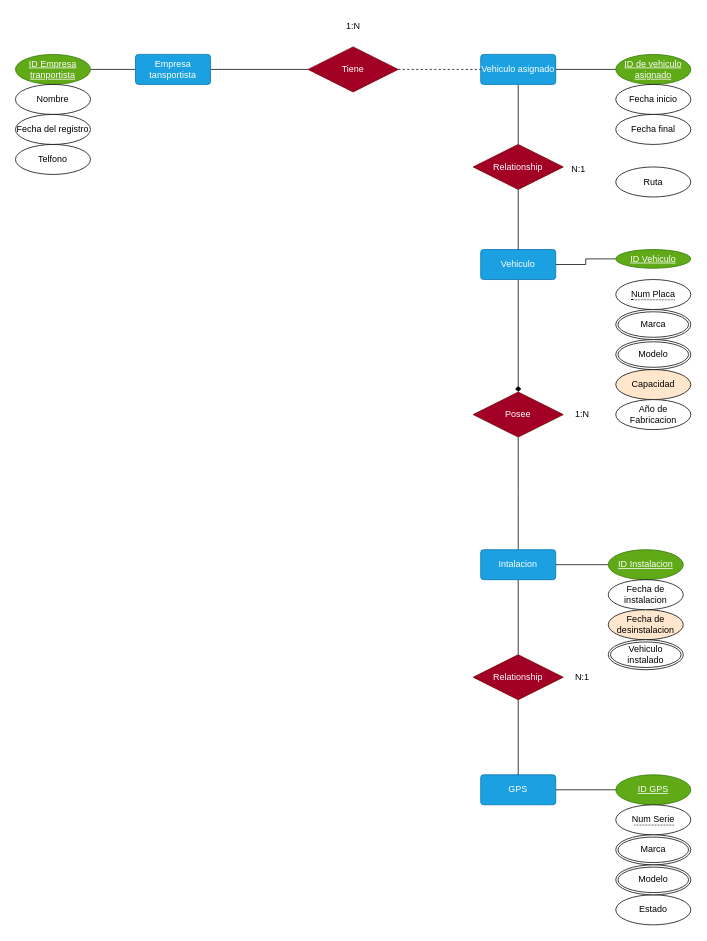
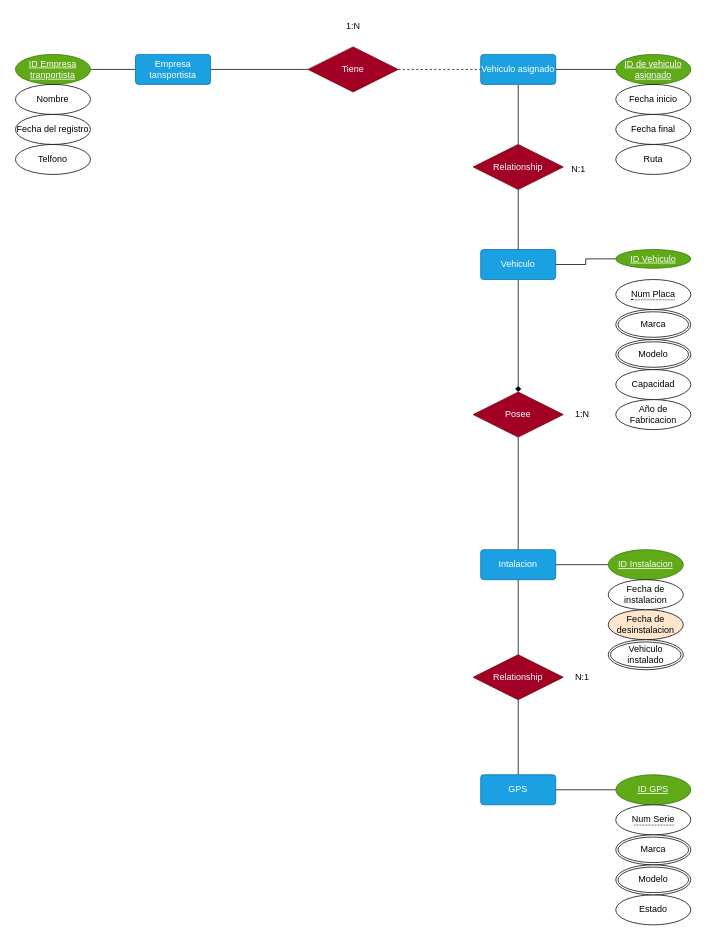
  <mxCell id="0" />
  <mxCell id="1" parent="0" />
  <mxCell id="2" style="edgeStyle=orthogonalEdgeStyle;rounded=0;orthogonalLoop=1;jettySize=auto;html=1;entryX=1;entryY=0.5;entryDx=0;entryDy=0;endArrow=none;startFill=0;" edge="1" parent="1" source="3" target="26"><mxGeometry relative="1" as="geometry" /></mxCell>
  <mxCell id="3" value="&lt;u&gt;ID de vehiculo asignado&lt;/u&gt;" style="ellipse;whiteSpace=wrap;html=1;align=center;fillColor=#60a917;fontColor=#ffffff;strokeColor=#2D7600;" vertex="1" parent="1"><mxGeometry x="820" y="72" width="100" height="40" as="geometry" /></mxCell>
  <mxCell id="4" style="edgeStyle=orthogonalEdgeStyle;rounded=0;orthogonalLoop=1;jettySize=auto;html=1;exitX=1;exitY=0.5;exitDx=0;exitDy=0;entryX=0;entryY=0.5;entryDx=0;entryDy=0;endArrow=none;startFill=0;" edge="1" parent="1" source="5" target="28"><mxGeometry relative="1" as="geometry" /></mxCell>
  <mxCell id="5" value="&lt;u&gt;ID Empresa tranportista&lt;/u&gt;" style="ellipse;whiteSpace=wrap;html=1;align=center;fillColor=#60a917;fontColor=#ffffff;strokeColor=#2D7600;" vertex="1" parent="1"><mxGeometry y="72" width="100" height="40" as="geometry" x="20" /></mxCell>
  <mxCell id="6" value="Fecha inicio" style="ellipse;whiteSpace=wrap;html=1;align=center;" vertex="1" parent="1"><mxGeometry x="820" y="112" width="100" height="40" as="geometry" /></mxCell>
  <mxCell id="7" value="Nombre" style="ellipse;whiteSpace=wrap;html=1;align=center;" vertex="1" parent="1"><mxGeometry y="112" width="100" height="40" as="geometry" x="20" /></mxCell>
  <mxCell id="8" value="Fecha final" style="ellipse;whiteSpace=wrap;html=1;align=center;" vertex="1" parent="1"><mxGeometry x="820" y="152" width="100" height="40" as="geometry" /></mxCell>
  <mxCell id="9" value="Fecha del registro" style="ellipse;whiteSpace=wrap;html=1;align=center;" vertex="1" parent="1"><mxGeometry y="152" width="100" height="40" as="geometry" x="20" /></mxCell>
  <mxCell id="10" style="edgeStyle=orthogonalEdgeStyle;rounded=0;orthogonalLoop=1;jettySize=auto;html=1;exitX=0;exitY=0.5;exitDx=0;exitDy=0;entryX=1;entryY=0.5;entryDx=0;entryDy=0;endArrow=none;startFill=0;" edge="1" parent="1" source="11" target="23"><mxGeometry relative="1" as="geometry" /></mxCell>
  <mxCell id="11" value="&lt;u&gt;ID Vehiculo&lt;/u&gt;" style="ellipse;whiteSpace=wrap;html=1;align=center;fillColor=#60a917;fontColor=#ffffff;strokeColor=#2D7600;" vertex="1" parent="1"><mxGeometry x="820" y="332" width="100" height="25" as="geometry" /></mxCell>
  <mxCell id="12" value="Telfono" style="ellipse;whiteSpace=wrap;html=1;align=center;" vertex="1" parent="1"><mxGeometry y="192" width="100" height="40" as="geometry" x="20" /></mxCell>
  <mxCell id="13" value="" style="edgeStyle=orthogonalEdgeStyle;rounded=0;orthogonalLoop=1;jettySize=auto;html=1;endArrow=none;startFill=0;" edge="1" parent="1" source="14" target="24"><mxGeometry relative="1" as="geometry" /></mxCell>
  <mxCell id="14" value="&lt;u&gt;ID GPS&lt;/u&gt;" style="ellipse;whiteSpace=wrap;html=1;align=center;fillColor=#60a917;fontColor=#ffffff;strokeColor=#2D7600;" vertex="1" parent="1"><mxGeometry x="820" y="1032" width="100" height="40" as="geometry" /></mxCell>
  <mxCell id="15" value="Estado" style="ellipse;whiteSpace=wrap;html=1;align=center;" vertex="1" parent="1"><mxGeometry x="820" y="1192" width="100" height="40" as="geometry" /></mxCell>
- <mxCell id="16" value="Capacidad" style="ellipse;whiteSpace=wrap;html=1;align=center;fillColor=#ffe6cc;" vertex="1" parent="1"><mxGeometry x="820" y="492" width="100" height="40" as="geometry" /></mxCell>
+ <mxCell id="16" value="Capacidad" style="ellipse;whiteSpace=wrap;html=1;align=center;" vertex="1" parent="1"><mxGeometry x="820" y="492" width="100" height="40" as="geometry" /></mxCell>
  <mxCell id="17" value="Año de Fabricacion" style="ellipse;whiteSpace=wrap;html=1;align=center;" vertex="1" parent="1"><mxGeometry x="820" y="532" width="100" height="40" as="geometry" /></mxCell>
  <mxCell id="18" style="edgeStyle=orthogonalEdgeStyle;rounded=0;orthogonalLoop=1;jettySize=auto;html=1;exitX=0;exitY=0.5;exitDx=0;exitDy=0;entryX=1;entryY=0.5;entryDx=0;entryDy=0;endArrow=none;startFill=0;" edge="1" parent="1" source="19" target="42"><mxGeometry relative="1" as="geometry" /></mxCell>
  <mxCell id="19" value="&lt;u&gt;ID Instalacion&lt;/u&gt;" style="ellipse;whiteSpace=wrap;html=1;align=center;fillColor=#60a917;fontColor=#ffffff;strokeColor=#2D7600;" vertex="1" parent="1"><mxGeometry x="810" y="732" width="100" height="40" as="geometry" /></mxCell>
  <mxCell id="20" value="Fecha de desinstalacion" style="ellipse;whiteSpace=wrap;html=1;align=center;fillColor=#ffe6cc;" vertex="1" parent="1"><mxGeometry x="810" y="812" width="100" height="40" as="geometry" /></mxCell>
  <mxCell id="21" value="Fecha de instalacion" style="ellipse;whiteSpace=wrap;html=1;align=center;" vertex="1" parent="1"><mxGeometry x="810" y="772" width="100" height="40" as="geometry" /></mxCell>
  <mxCell id="22" style="edgeStyle=orthogonalEdgeStyle;rounded=0;orthogonalLoop=1;jettySize=auto;html=1;exitX=0.5;exitY=1;exitDx=0;exitDy=0;entryX=0.5;entryY=0;entryDx=0;entryDy=0;endArrow=diamond;startFill=0;" edge="1" parent="1" source="23" target="32"><mxGeometry relative="1" as="geometry" /></mxCell>
  <mxCell id="23" value="Vehiculo" style="rounded=1;arcSize=10;whiteSpace=wrap;html=1;align=center;fillColor=#1ba1e2;fontColor=#ffffff;strokeColor=#006EAF;" vertex="1" parent="1"><mxGeometry x="640" y="332" width="100" height="40" as="geometry" /></mxCell>
  <mxCell id="24" value="GPS" style="rounded=1;arcSize=10;whiteSpace=wrap;html=1;align=center;fillColor=#1ba1e2;fontColor=#ffffff;strokeColor=#006EAF;" vertex="1" parent="1"><mxGeometry x="640" y="1032" width="100" height="40" as="geometry" /></mxCell>
  <mxCell id="25" style="edgeStyle=orthogonalEdgeStyle;rounded=0;orthogonalLoop=1;jettySize=auto;html=1;exitX=0.5;exitY=1;exitDx=0;exitDy=0;entryX=0.5;entryY=0;entryDx=0;entryDy=0;endArrow=none;startFill=0;" edge="1" parent="1" source="26" target="34"><mxGeometry relative="1" as="geometry" /></mxCell>
  <mxCell id="26" value="Vehiculo asignado" style="rounded=1;arcSize=10;whiteSpace=wrap;html=1;align=center;fillColor=#1ba1e2;fontColor=#ffffff;strokeColor=#006EAF;" vertex="1" parent="1"><mxGeometry x="640" y="72" width="100" height="40" as="geometry" /></mxCell>
  <mxCell id="27" style="edgeStyle=orthogonalEdgeStyle;rounded=0;orthogonalLoop=1;jettySize=auto;html=1;entryX=0;entryY=0.5;entryDx=0;entryDy=0;endArrow=none;startFill=0;" edge="1" parent="1" source="28" target="30"><mxGeometry relative="1" as="geometry" /></mxCell>
  <mxCell id="28" value="Empresa tansportista" style="rounded=1;arcSize=10;whiteSpace=wrap;html=1;align=center;fillColor=#1ba1e2;fontColor=#ffffff;strokeColor=#006EAF;" vertex="1" parent="1"><mxGeometry x="180" y="72" width="100" height="40" as="geometry" /></mxCell>
  <mxCell id="29" style="edgeStyle=orthogonalEdgeStyle;rounded=0;orthogonalLoop=1;jettySize=auto;html=1;entryX=0;entryY=0.5;entryDx=0;entryDy=0;endArrow=none;startFill=0;dashed=1;" edge="1" parent="1" source="30" target="26"><mxGeometry relative="1" as="geometry" /></mxCell>
  <mxCell id="30" value="Tiene" style="shape=rhombus;perimeter=rhombusPerimeter;whiteSpace=wrap;html=1;align=center;fillColor=#a20025;fontColor=#ffffff;strokeColor=#6F0000;" vertex="1" parent="1"><mxGeometry x="410" y="62" width="120" height="60" as="geometry" /></mxCell>
  <mxCell id="31" value="" style="edgeStyle=orthogonalEdgeStyle;rounded=0;orthogonalLoop=1;jettySize=auto;html=1;endArrow=none;startFill=0;" edge="1" parent="1" source="32"><mxGeometry relative="1" as="geometry"><mxPoint x="690" y="732" as="targetPoint" /></mxGeometry></mxCell>
  <mxCell id="32" value="Posee" style="shape=rhombus;perimeter=rhombusPerimeter;whiteSpace=wrap;html=1;align=center;fillColor=#a20025;fontColor=#ffffff;strokeColor=#6F0000;" vertex="1" parent="1"><mxGeometry x="630" y="522" width="120" height="60" as="geometry" /></mxCell>
  <mxCell id="33" style="edgeStyle=orthogonalEdgeStyle;rounded=0;orthogonalLoop=1;jettySize=auto;html=1;exitX=0.5;exitY=1;exitDx=0;exitDy=0;entryX=0.5;entryY=0;entryDx=0;entryDy=0;endArrow=none;startFill=0;" edge="1" parent="1" source="34" target="23"><mxGeometry relative="1" as="geometry" /></mxCell>
  <mxCell id="34" value="Relationship" style="shape=rhombus;perimeter=rhombusPerimeter;whiteSpace=wrap;html=1;align=center;fillColor=#a20025;fontColor=#ffffff;strokeColor=#6F0000;" vertex="1" parent="1"><mxGeometry x="630" y="192" width="120" height="60" as="geometry" /></mxCell>
- <mxCell id="35" value="Ruta" style="ellipse;whiteSpace=wrap;html=1;align=center;" vertex="1" parent="1"><mxGeometry x="820" y="222" width="100" height="40" as="geometry" /></mxCell>
+ <mxCell id="35" value="Ruta" style="ellipse;whiteSpace=wrap;html=1;align=center;" vertex="1" parent="1"><mxGeometry x="820" y="192" width="100" height="40" as="geometry" /></mxCell>
  <mxCell id="36" value="N:1" style="text;html=1;align=center;verticalAlign=middle;resizable=0;points=[];autosize=1;strokeColor=none;fillColor=none;" vertex="1" parent="1"><mxGeometry x="750" y="210" width="40" height="30" as="geometry" /></mxCell>
  <mxCell id="37" value="1:N" style="text;html=1;align=center;verticalAlign=middle;resizable=0;points=[];autosize=1;strokeColor=none;fillColor=none;" vertex="1" parent="1"><mxGeometry x="450" y="20" width="40" height="30" as="geometry" /></mxCell>
  <mxCell id="38" value="&lt;span style=&quot;border-bottom: 1px dotted&quot;&gt;Num Placa&lt;/span&gt;" style="ellipse;whiteSpace=wrap;html=1;align=center;" vertex="1" parent="1"><mxGeometry x="820" y="372" width="100" height="40" as="geometry" /></mxCell>
  <mxCell id="39" value="Marca" style="ellipse;shape=doubleEllipse;margin=3;whiteSpace=wrap;html=1;align=center;" vertex="1" parent="1"><mxGeometry x="820" y="412" width="100" height="40" as="geometry" /></mxCell>
  <mxCell id="40" value="Modelo" style="ellipse;shape=doubleEllipse;margin=3;whiteSpace=wrap;html=1;align=center;" vertex="1" parent="1"><mxGeometry x="820" y="452" width="100" height="40" as="geometry" /></mxCell>
  <mxCell id="41" style="edgeStyle=orthogonalEdgeStyle;rounded=0;orthogonalLoop=1;jettySize=auto;html=1;exitX=0.5;exitY=1;exitDx=0;exitDy=0;entryX=0.5;entryY=0;entryDx=0;entryDy=0;endArrow=none;startFill=0;" edge="1" parent="1" source="42" target="46"><mxGeometry relative="1" as="geometry" /></mxCell>
  <mxCell id="42" value="Intalacion" style="rounded=1;arcSize=10;whiteSpace=wrap;html=1;align=center;fillColor=#1ba1e2;fontColor=#ffffff;strokeColor=#006EAF;" vertex="1" parent="1"><mxGeometry x="640" y="732" width="100" height="40" as="geometry" /></mxCell>
  <mxCell id="43" value="1:N" style="text;html=1;align=center;verticalAlign=middle;resizable=0;points=[];autosize=1;strokeColor=none;fillColor=none;" vertex="1" parent="1"><mxGeometry x="755" y="537" width="40" height="30" as="geometry" /></mxCell>
  <mxCell id="44" value="Vehiculo instalado" style="ellipse;shape=doubleEllipse;margin=3;whiteSpace=wrap;html=1;align=center;" vertex="1" parent="1"><mxGeometry x="810" y="852" width="100" height="40" as="geometry" /></mxCell>
  <mxCell id="45" style="edgeStyle=orthogonalEdgeStyle;rounded=0;orthogonalLoop=1;jettySize=auto;html=1;exitX=0.5;exitY=1;exitDx=0;exitDy=0;entryX=0.5;entryY=0;entryDx=0;entryDy=0;endArrow=none;startFill=0;" edge="1" parent="1" source="46" target="24"><mxGeometry relative="1" as="geometry" /></mxCell>
  <mxCell id="46" value="Relationship" style="shape=rhombus;perimeter=rhombusPerimeter;whiteSpace=wrap;html=1;align=center;fillColor=#a20025;fontColor=#ffffff;strokeColor=#6F0000;" vertex="1" parent="1"><mxGeometry x="630" y="872" width="120" height="60" as="geometry" /></mxCell>
  <mxCell id="47" value="&lt;span style=&quot;border-bottom: 1px dotted&quot;&gt;Num Serie&lt;/span&gt;" style="ellipse;whiteSpace=wrap;html=1;align=center;" vertex="1" parent="1"><mxGeometry x="820" y="1072" width="100" height="40" as="geometry" /></mxCell>
  <mxCell id="48" value="Marca" style="ellipse;shape=doubleEllipse;margin=3;whiteSpace=wrap;html=1;align=center;" vertex="1" parent="1"><mxGeometry x="820" y="1112" width="100" height="40" as="geometry" /></mxCell>
  <mxCell id="49" value="Modelo" style="ellipse;shape=doubleEllipse;margin=3;whiteSpace=wrap;html=1;align=center;" vertex="1" parent="1"><mxGeometry x="820" y="1152" width="100" height="40" as="geometry" /></mxCell>
  <mxCell id="50" value="N:1" style="text;html=1;align=center;verticalAlign=middle;resizable=0;points=[];autosize=1;strokeColor=none;fillColor=none;" vertex="1" parent="1"><mxGeometry x="755" y="887" width="40" height="30" as="geometry" /></mxCell>
